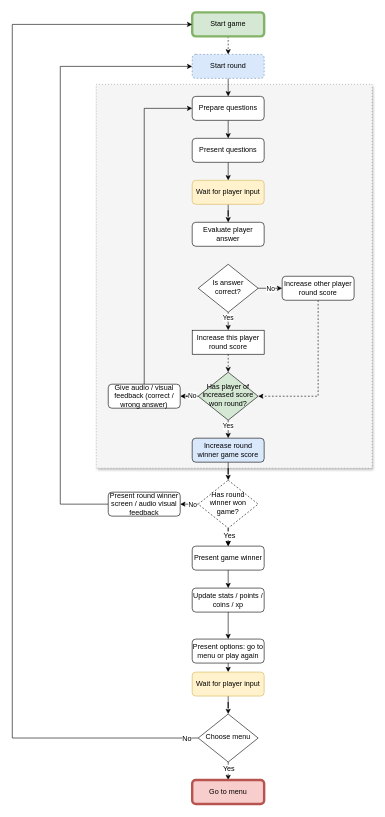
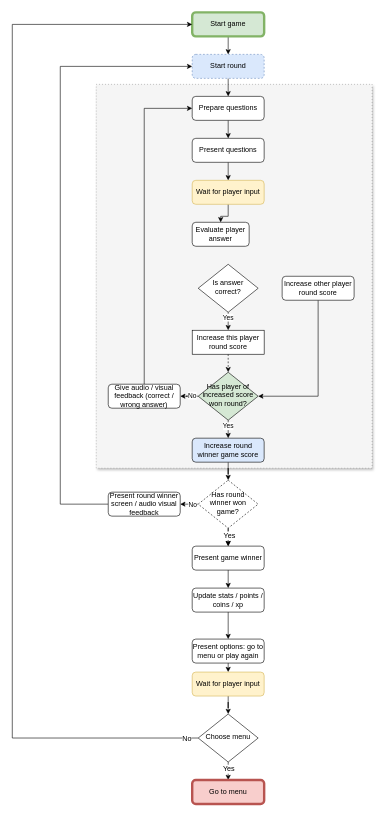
  <mxCell id="0" />
  <mxCell id="1" parent="0" />
  <mxCell id="2" value="" style="whiteSpace=wrap;html=1;shadow=1;glass=0;sketch=0;strokeWidth=1;fillColor=#f5f5f5;strokeColor=#666666;fontColor=#333333;dashed=1;dashPattern=1 4;rounded=0;" vertex="1" parent="1"><mxGeometry x="160" y="140" width="460" height="640" as="geometry" /></mxCell>
  <mxCell id="3" style="edgeStyle=orthogonalEdgeStyle;rounded=0;orthogonalLoop=1;jettySize=auto;html=1;exitX=0.5;exitY=1;exitDx=0;exitDy=0;entryX=0.5;entryY=0;entryDx=0;entryDy=0;fillColor=#d5e8d4;strokeColor=#000000;" parent="1" source="4" target="6" edge="1"><mxGeometry relative="1" as="geometry" /></mxCell>
  <mxCell id="4" value="Start round" style="rounded=1;whiteSpace=wrap;html=1;fontSize=12;glass=0;strokeWidth=1;shadow=0;fillColor=#dae8fc;strokeColor=#6c8ebf;dashed=1;" parent="1" vertex="1"><mxGeometry x="320" y="90" width="120" height="40" as="geometry" /></mxCell>
  <mxCell id="5" style="edgeStyle=orthogonalEdgeStyle;rounded=0;orthogonalLoop=1;jettySize=auto;html=1;exitX=0.5;exitY=1;exitDx=0;exitDy=0;entryX=0.5;entryY=0;entryDx=0;entryDy=0;" parent="1" source="6" target="8" edge="1"><mxGeometry relative="1" as="geometry" /></mxCell>
  <mxCell id="6" value="Prepare questions" style="rounded=1;whiteSpace=wrap;html=1;fontSize=12;glass=0;strokeWidth=1;shadow=0;" parent="1" vertex="1"><mxGeometry x="320" y="160" width="120" height="40" as="geometry" /></mxCell>
  <mxCell id="7" style="edgeStyle=orthogonalEdgeStyle;rounded=0;orthogonalLoop=1;jettySize=auto;html=1;exitX=0.5;exitY=1;exitDx=0;exitDy=0;entryX=0.5;entryY=0;entryDx=0;entryDy=0;" parent="1" source="8" target="10" edge="1"><mxGeometry relative="1" as="geometry" /></mxCell>
  <mxCell id="8" value="Present questions" style="rounded=1;whiteSpace=wrap;html=1;fontSize=12;glass=0;strokeWidth=1;shadow=0;" parent="1" vertex="1"><mxGeometry x="320" y="230" width="120" height="40" as="geometry" /></mxCell>
  <mxCell id="9" style="edgeStyle=orthogonalEdgeStyle;rounded=0;orthogonalLoop=1;jettySize=auto;html=1;exitX=0.5;exitY=1;exitDx=0;exitDy=0;" parent="1" source="10" target="11" edge="1"><mxGeometry relative="1" as="geometry" /></mxCell>
  <mxCell id="10" value="Wait for player input" style="rounded=1;whiteSpace=wrap;html=1;fontSize=12;glass=0;strokeWidth=1;shadow=0;fillColor=#fff2cc;strokeColor=#d6b656;" parent="1" vertex="1"><mxGeometry x="320" y="300" width="120" height="40" as="geometry" /></mxCell>
- <mxCell id="11" value="Evaluate player answer" style="rounded=1;whiteSpace=wrap;html=1;fontSize=12;glass=0;strokeWidth=1;shadow=0;" parent="1" vertex="1"><mxGeometry x="320" y="370" width="120" height="40" as="geometry" /></mxCell>
- <mxCell id="12" style="edgeStyle=orthogonalEdgeStyle;rounded=0;orthogonalLoop=1;jettySize=auto;html=1;exitX=1;exitY=0.5;exitDx=0;exitDy=0;entryX=0;entryY=0.5;entryDx=0;entryDy=0;" parent="1" source="16" target="18" edge="1"><mxGeometry relative="1" as="geometry" /></mxCell>
- <mxCell id="13" value="No" style="edgeLabel;html=1;align=center;verticalAlign=middle;resizable=0;points=[];" vertex="1" connectable="0" parent="12"><mxGeometry x="0.232" y="3" relative="1" as="geometry"><mxPoint x="-5" y="3" as="offset" /></mxGeometry></mxCell>
+ <mxCell id="11" value="Evaluate player answer" style="rounded=1;whiteSpace=wrap;html=1;fontSize=12;glass=0;strokeWidth=1;shadow=0;" parent="1" vertex="1"><mxGeometry x="320" y="370" width="95" height="40" as="geometry" /></mxCell>
  <mxCell id="14" style="edgeStyle=orthogonalEdgeStyle;rounded=0;orthogonalLoop=1;jettySize=auto;html=1;exitX=0.5;exitY=1;exitDx=0;exitDy=0;entryX=0.5;entryY=0;entryDx=0;entryDy=0;" edge="1" parent="1" source="16" target="20"><mxGeometry relative="1" as="geometry" /></mxCell>
  <mxCell id="15" value="Yes" style="edgeLabel;html=1;align=center;verticalAlign=middle;resizable=0;points=[];" vertex="1" connectable="0" parent="14"><mxGeometry x="-0.474" y="-1" relative="1" as="geometry"><mxPoint as="offset" /></mxGeometry></mxCell>
  <mxCell id="16" value="Is answer correct?" style="rhombus;whiteSpace=wrap;html=1;shadow=0;fontFamily=Helvetica;fontSize=12;align=center;strokeWidth=1;spacing=6;spacingTop=-4;" parent="1" vertex="1"><mxGeometry x="330" y="440" width="100" height="80" as="geometry" /></mxCell>
- <mxCell id="17" style="edgeStyle=orthogonalEdgeStyle;rounded=0;orthogonalLoop=1;jettySize=auto;html=1;entryX=1;entryY=0.5;entryDx=0;entryDy=0;dashed=1;" edge="1" parent="1" source="18" target="24"><mxGeometry relative="1" as="geometry"><mxPoint x="440" y="650" as="targetPoint" /><Array as="points"><mxPoint x="530" y="660" /></Array></mxGeometry></mxCell>
+ <mxCell id="17" style="edgeStyle=orthogonalEdgeStyle;rounded=0;orthogonalLoop=1;jettySize=auto;html=1;entryX=1;entryY=0.5;entryDx=0;entryDy=0;" edge="1" parent="1" source="18" target="24"><mxGeometry relative="1" as="geometry"><mxPoint x="440" y="650" as="targetPoint" /><Array as="points"><mxPoint x="530" y="660" /></Array></mxGeometry></mxCell>
  <mxCell id="18" value="Increase other player round score" style="rounded=1;whiteSpace=wrap;html=1;fontSize=12;glass=0;strokeWidth=1;shadow=0;" parent="1" vertex="1"><mxGeometry x="470" y="460" width="120" height="40" as="geometry" /></mxCell>
  <mxCell id="19" style="edgeStyle=orthogonalEdgeStyle;rounded=0;orthogonalLoop=1;jettySize=auto;html=1;exitX=0.5;exitY=1;exitDx=0;exitDy=0;entryX=0.5;entryY=0;entryDx=0;entryDy=0;dashed=1;" edge="1" parent="1" source="20" target="24"><mxGeometry relative="1" as="geometry"><mxPoint x="380" y="630" as="targetPoint" /></mxGeometry></mxCell>
  <mxCell id="20" value="Increase this player round score" style="whiteSpace=wrap;html=1;fontSize=12;glass=0;strokeWidth=1;shadow=0;rounded=0;" vertex="1" parent="1"><mxGeometry x="320" y="550" width="120" height="40" as="geometry" /></mxCell>
  <mxCell id="21" value="Yes" style="edgeStyle=orthogonalEdgeStyle;rounded=0;orthogonalLoop=1;jettySize=auto;html=1;exitX=0.5;exitY=1;exitDx=0;exitDy=0;entryX=0.5;entryY=0;entryDx=0;entryDy=0;strokeColor=#000000;" edge="1" parent="1" source="24" target="26"><mxGeometry x="-0.333" relative="1" as="geometry"><mxPoint as="offset" /></mxGeometry></mxCell>
  <mxCell id="22" style="edgeStyle=orthogonalEdgeStyle;rounded=0;orthogonalLoop=1;jettySize=auto;html=1;exitX=0;exitY=0.5;exitDx=0;exitDy=0;strokeColor=#000000;" edge="1" parent="1" source="24" target="30"><mxGeometry relative="1" as="geometry" /></mxCell>
  <mxCell id="23" value="No" style="edgeLabel;html=1;align=center;verticalAlign=middle;resizable=0;points=[];" vertex="1" connectable="0" parent="22"><mxGeometry x="-0.579" y="-2" relative="1" as="geometry"><mxPoint as="offset" /></mxGeometry></mxCell>
  <mxCell id="24" value="Has player of increased score won round?" style="rhombus;whiteSpace=wrap;html=1;shadow=0;fontFamily=Helvetica;fontSize=12;align=center;strokeWidth=1;spacing=6;spacingTop=-4;fillColor=#d5e8d4;" vertex="1" parent="1"><mxGeometry x="330" y="620" width="100" height="80" as="geometry" /></mxCell>
  <mxCell id="25" style="edgeStyle=orthogonalEdgeStyle;rounded=0;orthogonalLoop=1;jettySize=auto;html=1;exitX=0.5;exitY=1;exitDx=0;exitDy=0;strokeColor=#000000;" edge="1" parent="1" source="26" target="38"><mxGeometry relative="1" as="geometry" /></mxCell>
  <mxCell id="26" value="Increase round winner game score" style="rounded=1;whiteSpace=wrap;html=1;fontSize=12;glass=0;strokeWidth=1;shadow=0;fillColor=#dae8fc;" vertex="1" parent="1"><mxGeometry x="320" y="730" width="120" height="40" as="geometry" /></mxCell>
- <mxCell id="27" style="edgeStyle=orthogonalEdgeStyle;rounded=0;orthogonalLoop=1;jettySize=auto;html=1;exitX=0.5;exitY=1;exitDx=0;exitDy=0;entryX=0.5;entryY=0;entryDx=0;entryDy=0;dashed=1;" edge="1" parent="1" source="28" target="4"><mxGeometry relative="1" as="geometry" /></mxCell>
+ <mxCell id="27" style="edgeStyle=orthogonalEdgeStyle;rounded=0;orthogonalLoop=1;jettySize=auto;html=1;exitX=0.5;exitY=1;exitDx=0;exitDy=0;entryX=0.5;entryY=0;entryDx=0;entryDy=0;" edge="1" parent="1" source="28" target="4"><mxGeometry relative="1" as="geometry" /></mxCell>
  <mxCell id="28" value="Start game" style="rounded=1;whiteSpace=wrap;html=1;fontSize=12;glass=0;strokeWidth=4;shadow=0;fillColor=#d5e8d4;strokeColor=#82b366;sketch=0;" vertex="1" parent="1"><mxGeometry x="320" y="20" width="120" height="40" as="geometry" /></mxCell>
  <mxCell id="29" style="edgeStyle=orthogonalEdgeStyle;rounded=0;orthogonalLoop=1;jettySize=auto;html=1;exitX=0.5;exitY=0;exitDx=0;exitDy=0;strokeColor=#000000;entryX=0;entryY=0.5;entryDx=0;entryDy=0;" edge="1" parent="1" source="30" target="6"><mxGeometry relative="1" as="geometry"><mxPoint x="239" y="120" as="targetPoint" /><Array as="points"><mxPoint x="240" y="180" /></Array></mxGeometry></mxCell>
  <mxCell id="30" value="Give audio / visual feedback (correct / wrong answer)" style="rounded=1;whiteSpace=wrap;html=1;fontSize=12;glass=0;strokeWidth=1;shadow=0;" vertex="1" parent="1"><mxGeometry x="180" y="640" width="120" height="40" as="geometry" /></mxCell>
  <mxCell id="31" style="edgeStyle=orthogonalEdgeStyle;rounded=0;orthogonalLoop=1;jettySize=auto;html=1;exitX=0;exitY=0.5;exitDx=0;exitDy=0;strokeColor=#000000;entryX=0;entryY=0.5;entryDx=0;entryDy=0;" edge="1" parent="1" source="32" target="4"><mxGeometry relative="1" as="geometry"><mxPoint x="90" y="110" as="targetPoint" /><Array as="points"><mxPoint x="100" y="840" /><mxPoint x="100" y="110" /></Array></mxGeometry></mxCell>
  <mxCell id="32" value="Present round winner screen / audio visual feedback" style="rounded=1;whiteSpace=wrap;html=1;fontSize=12;glass=0;strokeWidth=1;shadow=0;" vertex="1" parent="1"><mxGeometry x="180" y="820" width="120" height="40" as="geometry" /></mxCell>
  <mxCell id="33" style="edgeStyle=orthogonalEdgeStyle;rounded=0;orthogonalLoop=1;jettySize=auto;html=1;exitX=0;exitY=0.5;exitDx=0;exitDy=0;entryX=1;entryY=0.5;entryDx=0;entryDy=0;strokeColor=#000000;" edge="1" parent="1" source="38" target="32"><mxGeometry relative="1" as="geometry" /></mxCell>
  <mxCell id="34" value="No" style="edgeLabel;html=1;align=center;verticalAlign=middle;resizable=0;points=[];" vertex="1" connectable="0" parent="33"><mxGeometry x="-0.536" y="1" relative="1" as="geometry"><mxPoint x="-3" y="-1" as="offset" /></mxGeometry></mxCell>
  <mxCell id="35" style="edgeStyle=orthogonalEdgeStyle;rounded=0;orthogonalLoop=1;jettySize=auto;html=1;exitX=0.5;exitY=1;exitDx=0;exitDy=0;entryX=0.5;entryY=0;entryDx=0;entryDy=0;fontSize=18;strokeColor=#000000;" edge="1" parent="1" source="38" target="40"><mxGeometry relative="1" as="geometry" /></mxCell>
  <mxCell id="36" value="" style="edgeStyle=orthogonalEdgeStyle;rounded=0;orthogonalLoop=1;jettySize=auto;html=1;fontSize=17;strokeColor=#000000;" edge="1" parent="1" source="38" target="40"><mxGeometry relative="1" as="geometry" /></mxCell>
  <mxCell id="37" value="Yes" style="edgeLabel;html=1;align=center;verticalAlign=middle;resizable=0;points=[];fontSize=12;" vertex="1" connectable="0" parent="36"><mxGeometry x="0.269" y="1" relative="1" as="geometry"><mxPoint as="offset" /></mxGeometry></mxCell>
  <mxCell id="38" value="Has round winner won game?" style="rhombus;whiteSpace=wrap;html=1;shadow=0;fontFamily=Helvetica;fontSize=12;align=center;strokeWidth=1;spacing=6;spacingTop=-4;dashed=1;" vertex="1" parent="1"><mxGeometry x="330" y="800" width="100" height="80" as="geometry" /></mxCell>
  <mxCell id="39" style="edgeStyle=orthogonalEdgeStyle;rounded=0;orthogonalLoop=1;jettySize=auto;html=1;exitX=0.5;exitY=1;exitDx=0;exitDy=0;entryX=0.5;entryY=0;entryDx=0;entryDy=0;fontSize=12;strokeColor=#000000;" edge="1" parent="1" source="40" target="42"><mxGeometry relative="1" as="geometry" /></mxCell>
  <mxCell id="40" value="Present game winner" style="rounded=1;whiteSpace=wrap;html=1;fontSize=12;glass=0;strokeWidth=1;shadow=0;" vertex="1" parent="1"><mxGeometry x="320" y="910" width="120" height="40" as="geometry" /></mxCell>
  <mxCell id="41" style="edgeStyle=orthogonalEdgeStyle;rounded=0;orthogonalLoop=1;jettySize=auto;html=1;exitX=0.5;exitY=1;exitDx=0;exitDy=0;entryX=0.5;entryY=0;entryDx=0;entryDy=0;fontSize=12;strokeColor=#000000;" edge="1" parent="1" source="42" target="44"><mxGeometry relative="1" as="geometry" /></mxCell>
  <mxCell id="42" value="Update stats / points / coins / xp" style="rounded=1;whiteSpace=wrap;html=1;fontSize=12;glass=0;strokeWidth=1;shadow=0;" vertex="1" parent="1"><mxGeometry x="320" y="980" width="120" height="40" as="geometry" /></mxCell>
  <mxCell id="43" style="edgeStyle=orthogonalEdgeStyle;rounded=0;orthogonalLoop=1;jettySize=auto;html=1;exitX=0.5;exitY=1;exitDx=0;exitDy=0;entryX=0.5;entryY=0;entryDx=0;entryDy=0;fontSize=12;strokeColor=#000000;" edge="1" parent="1" source="44" target="52"><mxGeometry relative="1" as="geometry" /></mxCell>
  <mxCell id="44" value="Present options: go to menu or play again" style="rounded=1;whiteSpace=wrap;html=1;fontSize=12;glass=0;strokeWidth=1;shadow=0;" vertex="1" parent="1"><mxGeometry x="320" y="1065" width="120" height="40" as="geometry" /></mxCell>
  <mxCell id="45" style="edgeStyle=orthogonalEdgeStyle;rounded=0;orthogonalLoop=1;jettySize=auto;html=1;exitX=0.5;exitY=1;exitDx=0;exitDy=0;entryX=0.5;entryY=0;entryDx=0;entryDy=0;fontSize=12;strokeColor=#000000;" edge="1" parent="1" source="49" target="50"><mxGeometry relative="1" as="geometry" /></mxCell>
  <mxCell id="46" value="Yes&lt;br&gt;" style="edgeLabel;html=1;align=center;verticalAlign=middle;resizable=0;points=[];fontSize=12;" vertex="1" connectable="0" parent="45"><mxGeometry x="-0.756" y="1" relative="1" as="geometry"><mxPoint x="-1" y="7" as="offset" /></mxGeometry></mxCell>
  <mxCell id="47" style="edgeStyle=orthogonalEdgeStyle;rounded=0;orthogonalLoop=1;jettySize=auto;html=1;exitX=0;exitY=0.5;exitDx=0;exitDy=0;fontSize=12;strokeColor=#000000;entryX=0;entryY=0.5;entryDx=0;entryDy=0;" edge="1" parent="1" source="49" target="28"><mxGeometry relative="1" as="geometry"><mxPoint y="40" as="targetPoint" x="-70" /><Array as="points"><mxPoint x="20" y="1230" /><mxPoint x="20" y="40" /></Array></mxGeometry></mxCell>
  <mxCell id="48" value="No" style="edgeLabel;html=1;align=center;verticalAlign=middle;resizable=0;points=[];fontSize=12;" vertex="1" connectable="0" parent="47"><mxGeometry x="-0.375" relative="1" as="geometry"><mxPoint x="290" y="253" as="offset" /></mxGeometry></mxCell>
  <mxCell id="49" value="Choose menu" style="rhombus;whiteSpace=wrap;html=1;shadow=0;fontFamily=Helvetica;fontSize=12;align=center;strokeWidth=1;spacing=6;spacingTop=-4;" vertex="1" parent="1"><mxGeometry x="330" y="1190" width="100" height="80" as="geometry" /></mxCell>
  <mxCell id="50" value="Go to menu" style="rounded=1;whiteSpace=wrap;html=1;fontSize=12;glass=0;strokeWidth=4;shadow=0;fillColor=#f8cecc;strokeColor=#b85450;" vertex="1" parent="1"><mxGeometry x="320" y="1300" width="120" height="40" as="geometry" /></mxCell>
  <mxCell id="51" style="edgeStyle=orthogonalEdgeStyle;rounded=0;orthogonalLoop=1;jettySize=auto;html=1;exitX=0.5;exitY=1;exitDx=0;exitDy=0;fontSize=12;strokeColor=#000000;" edge="1" parent="1" source="52" target="49"><mxGeometry relative="1" as="geometry" /></mxCell>
  <mxCell id="52" value="Wait for player input" style="rounded=1;whiteSpace=wrap;html=1;fontSize=12;glass=0;strokeWidth=1;shadow=0;fillColor=#fff2cc;strokeColor=#d6b656;" vertex="1" parent="1"><mxGeometry x="320" y="1120" width="120" height="40" as="geometry" /></mxCell>
